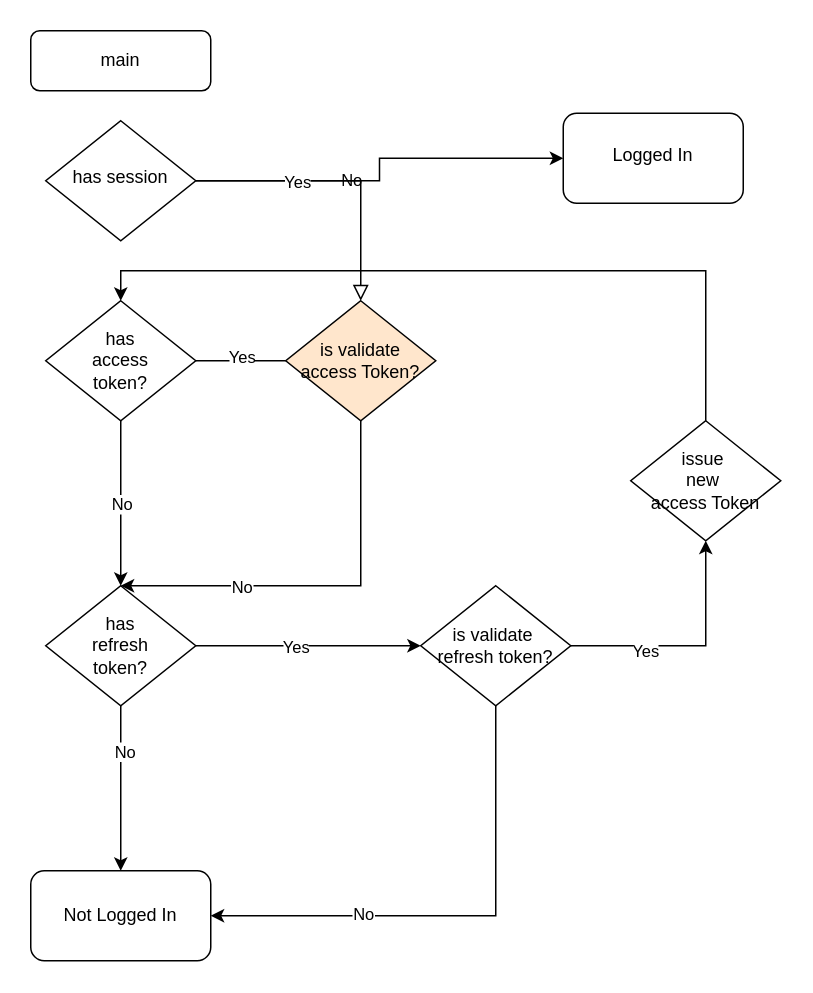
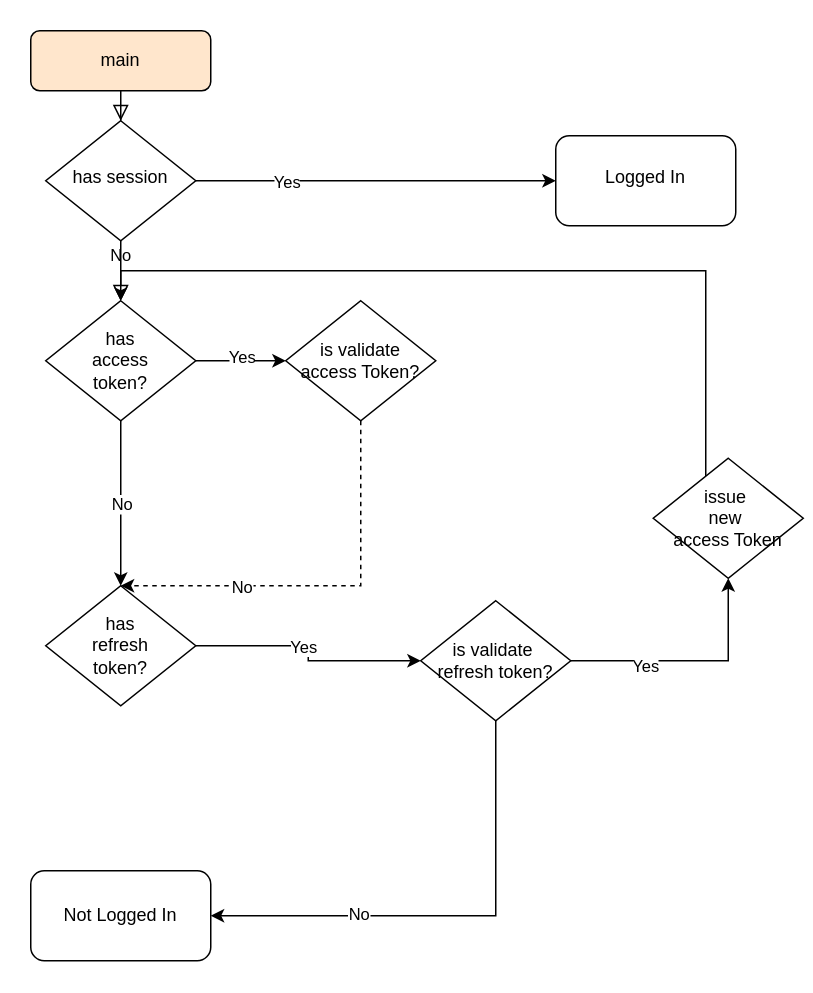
  <mxCell id="0" />
  <mxCell id="1" parent="0" />
- <mxCell id="3" value="main" style="rounded=1;whiteSpace=wrap;html=1;fontSize=12;glass=0;strokeWidth=1;shadow=0;" parent="1" vertex="1"><mxGeometry x="20" y="20" width="120" height="40" as="geometry" /></mxCell>
- <mxCell id="4" value="No" style="edgeStyle=orthogonalEdgeStyle;rounded=0;html=1;jettySize=auto;orthogonalLoop=1;fontSize=11;endArrow=block;endFill=0;endSize=8;strokeWidth=1;shadow=0;labelBackgroundColor=none;" parent="1" source="7" target="22" edge="1"><mxGeometry x="-0.01" y="-10" relative="1" as="geometry"><mxPoint x="10" y="-10" as="offset" /><mxPoint x="190" y="150" as="targetPoint" /></mxGeometry></mxCell>
+ <mxCell id="2" value="" style="rounded=0;html=1;jettySize=auto;orthogonalLoop=1;fontSize=11;endArrow=block;endFill=0;endSize=8;strokeWidth=1;shadow=0;labelBackgroundColor=none;edgeStyle=orthogonalEdgeStyle;" parent="1" source="3" target="7" edge="1"><mxGeometry relative="1" as="geometry" /></mxCell>
+ <mxCell id="3" value="main" style="rounded=1;whiteSpace=wrap;html=1;fontSize=12;glass=0;strokeWidth=1;shadow=0;fillColor=#ffe6cc;" parent="1" vertex="1"><mxGeometry x="20" y="20" width="120" height="40" as="geometry" /></mxCell>
+ <mxCell id="4" value="No" style="edgeStyle=orthogonalEdgeStyle;rounded=0;html=1;jettySize=auto;orthogonalLoop=1;fontSize=11;endArrow=block;endFill=0;endSize=8;strokeWidth=1;shadow=0;labelBackgroundColor=none;entryX=0.5;entryY=0;entryDx=0;entryDy=0;" parent="1" source="7" target="12" edge="1"><mxGeometry x="-0.01" y="-10" relative="1" as="geometry"><mxPoint x="10" y="-10" as="offset" /><mxPoint x="190" y="150" as="targetPoint" /></mxGeometry></mxCell>
  <mxCell id="5" value="" style="edgeStyle=orthogonalEdgeStyle;rounded=0;orthogonalLoop=1;jettySize=auto;html=1;" edge="1" parent="1" source="7" target="19"><mxGeometry relative="1" as="geometry" /></mxCell>
  <mxCell id="6" value="Yes" style="edgeLabel;html=1;align=center;verticalAlign=middle;resizable=0;points=[];" vertex="1" connectable="0" parent="5"><mxGeometry x="-0.292" y="4" relative="1" as="geometry"><mxPoint x="-25" y="4" as="offset" /></mxGeometry></mxCell>
  <mxCell id="7" value="has session" style="rhombus;whiteSpace=wrap;html=1;shadow=0;fontFamily=Helvetica;fontSize=12;align=center;strokeWidth=1;spacing=6;spacingTop=-4;" parent="1" vertex="1"><mxGeometry x="30" y="80" width="100" height="80" as="geometry" /></mxCell>
  <mxCell id="8" value="" style="edgeStyle=orthogonalEdgeStyle;rounded=0;orthogonalLoop=1;jettySize=auto;html=1;" edge="1" parent="1" source="12" target="17"><mxGeometry relative="1" as="geometry"><Array as="points"><mxPoint x="80" y="390" /><mxPoint x="80" y="390" /></Array></mxGeometry></mxCell>
  <mxCell id="9" value="No" style="edgeLabel;html=1;align=center;verticalAlign=middle;resizable=0;points=[];" vertex="1" connectable="0" parent="8"><mxGeometry relative="1" as="geometry"><mxPoint as="offset" /></mxGeometry></mxCell>
- <mxCell id="10" value="" style="edgeStyle=orthogonalEdgeStyle;rounded=0;orthogonalLoop=1;jettySize=auto;html=1;endArrow=none;" edge="1" parent="1" source="12" target="22"><mxGeometry relative="1" as="geometry" /></mxCell>
+ <mxCell id="10" value="" style="edgeStyle=orthogonalEdgeStyle;rounded=0;orthogonalLoop=1;jettySize=auto;html=1;" edge="1" parent="1" source="12" target="22"><mxGeometry relative="1" as="geometry" /></mxCell>
  <mxCell id="11" value="Yes" style="edgeLabel;html=1;align=center;verticalAlign=middle;resizable=0;points=[];" vertex="1" connectable="0" parent="10"><mxGeometry y="3" relative="1" as="geometry"><mxPoint as="offset" /></mxGeometry></mxCell>
  <mxCell id="12" value="has &lt;br&gt;access&lt;br&gt;token?" style="rhombus;whiteSpace=wrap;html=1;" vertex="1" parent="1"><mxGeometry x="30" y="200" width="100" height="80" as="geometry" /></mxCell>
- <mxCell id="13" value="" style="edgeStyle=orthogonalEdgeStyle;rounded=0;orthogonalLoop=1;jettySize=auto;html=1;" edge="1" parent="1" source="17" target="18"><mxGeometry relative="1" as="geometry" /></mxCell>
- <mxCell id="14" value="No" style="edgeLabel;html=1;align=center;verticalAlign=middle;resizable=0;points=[];" vertex="1" connectable="0" parent="13"><mxGeometry x="-0.45" y="2" relative="1" as="geometry"><mxPoint as="offset" /></mxGeometry></mxCell>
  <mxCell id="15" value="" style="edgeStyle=orthogonalEdgeStyle;rounded=0;orthogonalLoop=1;jettySize=auto;html=1;" edge="1" parent="1" source="17" target="27"><mxGeometry relative="1" as="geometry" /></mxCell>
  <mxCell id="16" value="Yes" style="edgeLabel;html=1;align=center;verticalAlign=middle;resizable=0;points=[];" vertex="1" connectable="0" parent="15"><mxGeometry x="-0.116" relative="1" as="geometry"><mxPoint as="offset" /></mxGeometry></mxCell>
  <mxCell id="17" value="has &lt;br&gt;refresh&lt;br&gt;token?" style="rhombus;whiteSpace=wrap;html=1;" vertex="1" parent="1"><mxGeometry x="30" y="390" width="100" height="80" as="geometry" /></mxCell>
  <mxCell id="18" value="Not Logged In" style="rounded=1;whiteSpace=wrap;html=1;" vertex="1" parent="1"><mxGeometry x="20" y="580" width="120" height="60" as="geometry" /></mxCell>
- <mxCell id="19" value="Logged In" style="rounded=1;whiteSpace=wrap;html=1;shadow=0;strokeWidth=1;spacing=6;spacingTop=-4;" vertex="1" parent="1"><mxGeometry x="375" y="75" width="120" height="60" as="geometry" /></mxCell>
- <mxCell id="20" style="edgeStyle=orthogonalEdgeStyle;rounded=0;orthogonalLoop=1;jettySize=auto;html=1;entryX=0.5;entryY=0;entryDx=0;entryDy=0;" edge="1" parent="1" source="22" target="17"><mxGeometry relative="1" as="geometry"><mxPoint x="80" y="310" as="targetPoint" /><Array as="points"><mxPoint x="240" y="390" /></Array></mxGeometry></mxCell>
+ <mxCell id="19" value="Logged In" style="rounded=1;whiteSpace=wrap;html=1;shadow=0;strokeWidth=1;spacing=6;spacingTop=-4;" vertex="1" parent="1"><mxGeometry x="370" y="90" width="120" height="60" as="geometry" /></mxCell>
+ <mxCell id="20" style="edgeStyle=orthogonalEdgeStyle;rounded=0;orthogonalLoop=1;jettySize=auto;html=1;entryX=0.5;entryY=0;entryDx=0;entryDy=0;dashed=1;" edge="1" parent="1" source="22" target="17"><mxGeometry relative="1" as="geometry"><mxPoint x="80" y="310" as="targetPoint" /><Array as="points"><mxPoint x="240" y="390" /></Array></mxGeometry></mxCell>
  <mxCell id="21" value="No" style="edgeLabel;html=1;align=center;verticalAlign=middle;resizable=0;points=[];" vertex="1" connectable="0" parent="20"><mxGeometry x="-0.157" relative="1" as="geometry"><mxPoint x="-76" as="offset" /></mxGeometry></mxCell>
- <mxCell id="22" value="is validate &lt;br&gt;access Token?" style="rhombus;whiteSpace=wrap;html=1;fillColor=#ffe6cc;" vertex="1" parent="1"><mxGeometry x="190" y="200" width="100" height="80" as="geometry" /></mxCell>
+ <mxCell id="22" value="is validate &lt;br&gt;access Token?" style="rhombus;whiteSpace=wrap;html=1;" vertex="1" parent="1"><mxGeometry x="190" y="200" width="100" height="80" as="geometry" /></mxCell>
  <mxCell id="23" style="edgeStyle=orthogonalEdgeStyle;rounded=0;orthogonalLoop=1;jettySize=auto;html=1;entryX=1;entryY=0.5;entryDx=0;entryDy=0;exitX=0.5;exitY=1;exitDx=0;exitDy=0;" edge="1" parent="1" source="27" target="18"><mxGeometry relative="1" as="geometry"><mxPoint x="340" y="490" as="sourcePoint" /><Array as="points"><mxPoint x="330" y="610" /></Array></mxGeometry></mxCell>
  <mxCell id="24" value="No" style="edgeLabel;html=1;align=center;verticalAlign=middle;resizable=0;points=[];" vertex="1" connectable="0" parent="23"><mxGeometry x="0.388" y="-2" relative="1" as="geometry"><mxPoint as="offset" /></mxGeometry></mxCell>
  <mxCell id="25" value="" style="edgeStyle=orthogonalEdgeStyle;rounded=0;orthogonalLoop=1;jettySize=auto;html=1;" edge="1" parent="1" source="27" target="29"><mxGeometry relative="1" as="geometry" /></mxCell>
  <mxCell id="26" value="Yes" style="edgeLabel;html=1;align=center;verticalAlign=middle;resizable=0;points=[];" vertex="1" connectable="0" parent="25"><mxGeometry x="-0.388" y="-3" relative="1" as="geometry"><mxPoint as="offset" /></mxGeometry></mxCell>
- <mxCell id="27" value="is validate&amp;nbsp;&lt;br&gt;refresh token?" style="rhombus;whiteSpace=wrap;html=1;" vertex="1" parent="1"><mxGeometry x="280" y="390" width="100" height="80" as="geometry" /></mxCell>
+ <mxCell id="27" value="is validate&amp;nbsp;&lt;br&gt;refresh token?" style="rhombus;whiteSpace=wrap;html=1;" vertex="1" parent="1"><mxGeometry x="280" y="400" width="100" height="80" as="geometry" /></mxCell>
  <mxCell id="28" style="edgeStyle=orthogonalEdgeStyle;rounded=0;orthogonalLoop=1;jettySize=auto;html=1;entryX=0.5;entryY=0;entryDx=0;entryDy=0;" edge="1" parent="1" source="29" target="12"><mxGeometry relative="1" as="geometry"><Array as="points"><mxPoint x="470" y="180" /><mxPoint x="80" y="180" /></Array></mxGeometry></mxCell>
- <mxCell id="29" value="issue&amp;nbsp;&lt;br&gt;new&amp;nbsp;&lt;br&gt;access Token" style="rhombus;whiteSpace=wrap;html=1;" vertex="1" parent="1"><mxGeometry x="420" y="280" width="100" height="80" as="geometry" /></mxCell>
+ <mxCell id="29" value="issue&amp;nbsp;&lt;br&gt;new&amp;nbsp;&lt;br&gt;access Token" style="rhombus;whiteSpace=wrap;html=1;" vertex="1" parent="1"><mxGeometry x="435" y="305" width="100" height="80" as="geometry" /></mxCell>
